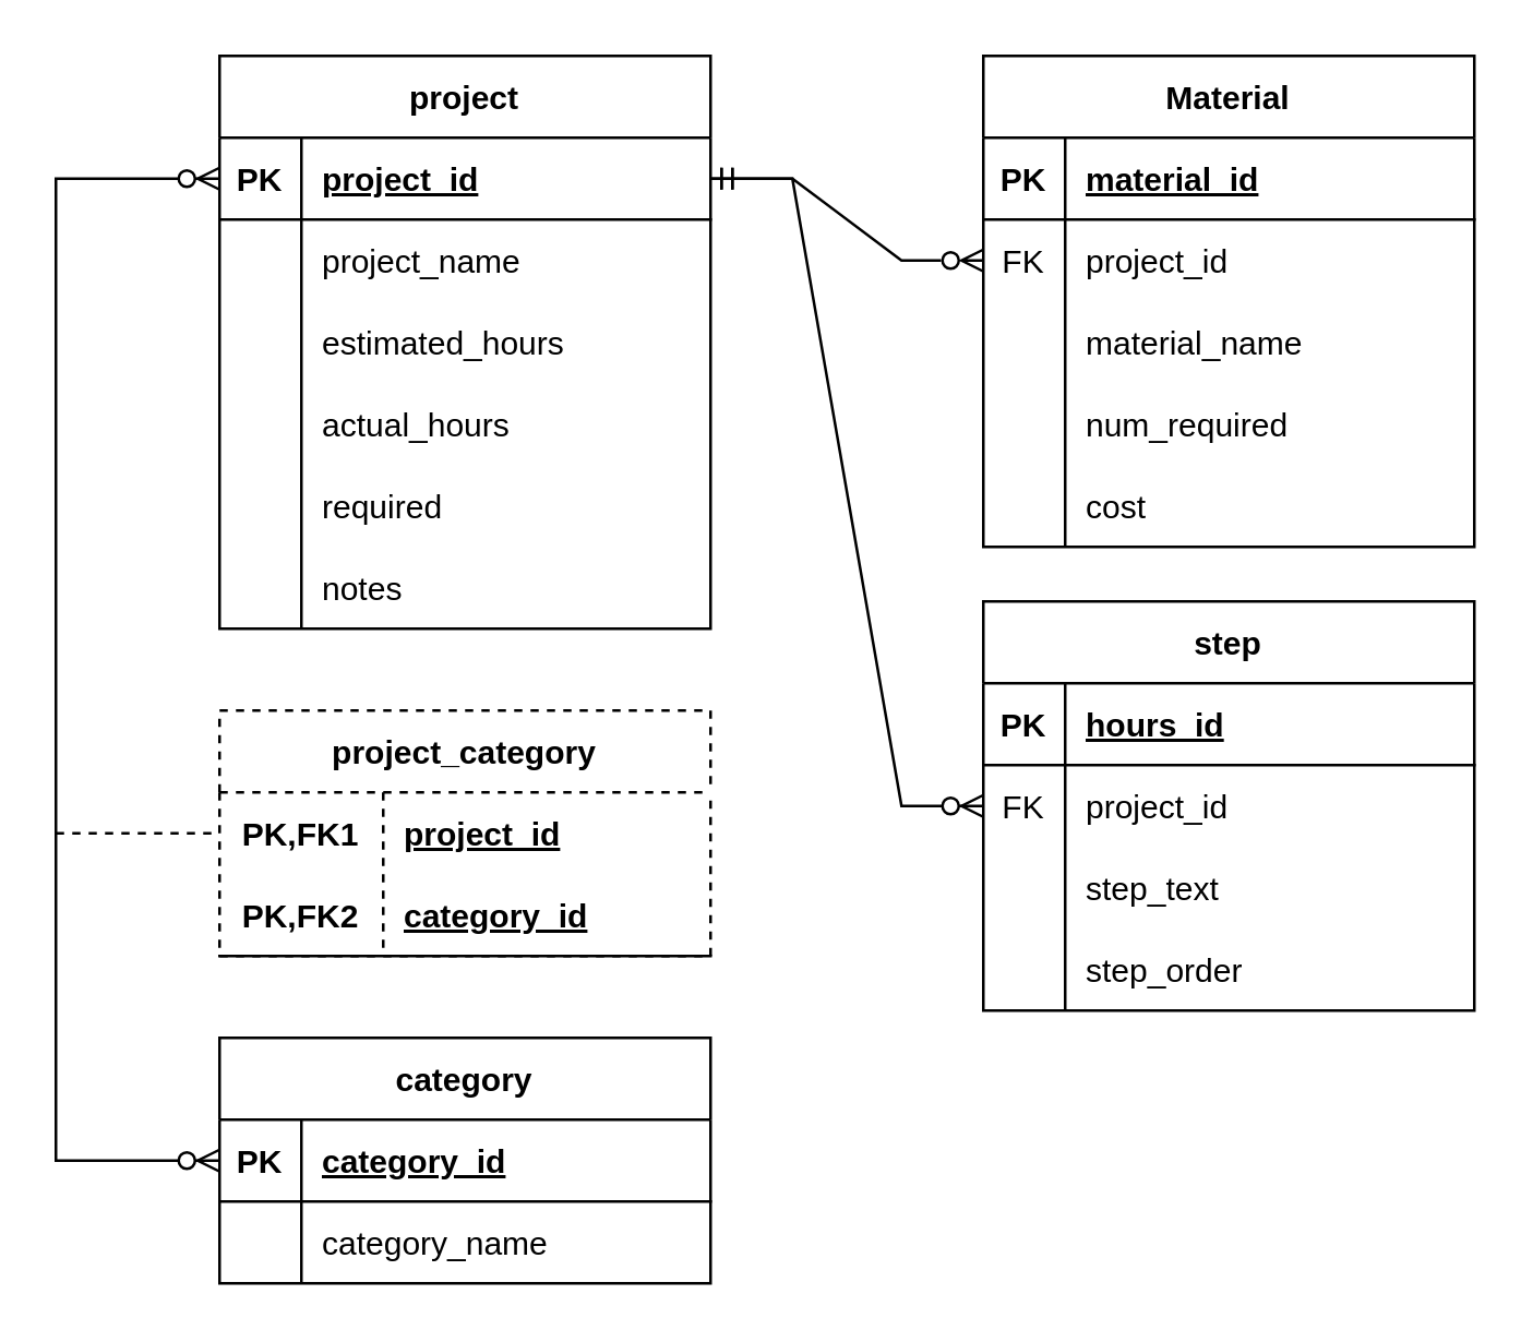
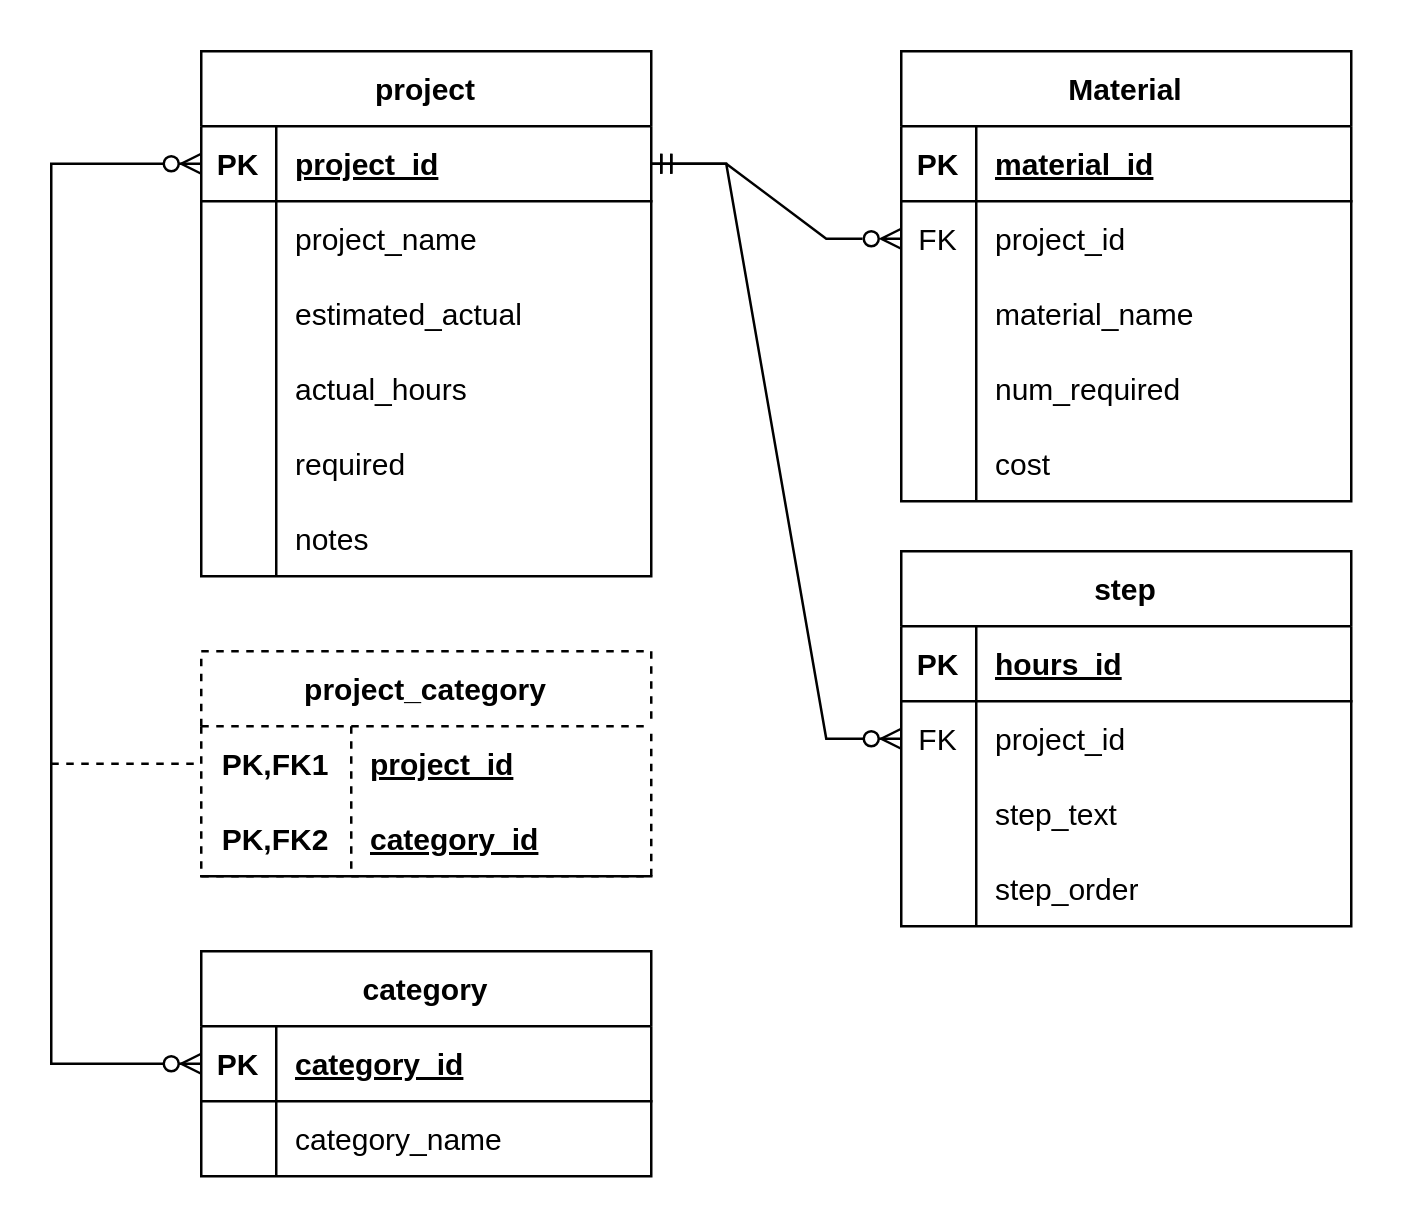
  <mxCell id="0" />
  <mxCell id="1" parent="0" />
  <mxCell id="2" value="project" style="shape=table;startSize=30;container=1;collapsible=1;childLayout=tableLayout;fixedRows=1;rowLines=0;fontStyle=1;align=center;resizeLast=1;" vertex="1" parent="1"><mxGeometry x="80" y="20" width="180" height="210" as="geometry" /></mxCell>
  <mxCell id="3" value="" style="shape=tableRow;horizontal=0;startSize=0;swimlaneHead=0;swimlaneBody=0;fillColor=none;collapsible=0;dropTarget=0;points=[[0,0.5],[1,0.5]];portConstraint=eastwest;top=0;left=0;right=0;bottom=1;" vertex="1" parent="2"><mxGeometry y="30" width="180" height="30" as="geometry" /></mxCell>
  <mxCell id="4" value="PK" style="shape=partialRectangle;connectable=0;fillColor=none;top=0;left=0;bottom=0;right=0;fontStyle=1;overflow=hidden;" vertex="1" parent="3"><mxGeometry width="30" height="30" as="geometry"><mxRectangle width="30" height="30" as="alternateBounds" /></mxGeometry></mxCell>
  <mxCell id="5" value="project_id" style="shape=partialRectangle;connectable=0;fillColor=none;top=0;left=0;bottom=0;right=0;align=left;spacingLeft=6;fontStyle=5;overflow=hidden;" vertex="1" parent="3"><mxGeometry x="30" width="150" height="30" as="geometry"><mxRectangle width="150" height="30" as="alternateBounds" /></mxGeometry></mxCell>
  <mxCell id="6" value="" style="shape=tableRow;horizontal=0;startSize=0;swimlaneHead=0;swimlaneBody=0;fillColor=none;collapsible=0;dropTarget=0;points=[[0,0.5],[1,0.5]];portConstraint=eastwest;top=0;left=0;right=0;bottom=0;" vertex="1" parent="2"><mxGeometry y="60" width="180" height="30" as="geometry" /></mxCell>
  <mxCell id="7" value="" style="shape=partialRectangle;connectable=0;fillColor=none;top=0;left=0;bottom=0;right=0;editable=1;overflow=hidden;" vertex="1" parent="6"><mxGeometry width="30" height="30" as="geometry"><mxRectangle width="30" height="30" as="alternateBounds" /></mxGeometry></mxCell>
  <mxCell id="8" value="project_name" style="shape=partialRectangle;connectable=0;fillColor=none;top=0;left=0;bottom=0;right=0;align=left;spacingLeft=6;overflow=hidden;" vertex="1" parent="6"><mxGeometry x="30" width="150" height="30" as="geometry"><mxRectangle width="150" height="30" as="alternateBounds" /></mxGeometry></mxCell>
  <mxCell id="9" value="" style="shape=tableRow;horizontal=0;startSize=0;swimlaneHead=0;swimlaneBody=0;fillColor=none;collapsible=0;dropTarget=0;points=[[0,0.5],[1,0.5]];portConstraint=eastwest;top=0;left=0;right=0;bottom=0;" vertex="1" parent="2"><mxGeometry y="90" width="180" height="30" as="geometry" /></mxCell>
  <mxCell id="10" value="" style="shape=partialRectangle;connectable=0;fillColor=none;top=0;left=0;bottom=0;right=0;editable=1;overflow=hidden;" vertex="1" parent="9"><mxGeometry width="30" height="30" as="geometry"><mxRectangle width="30" height="30" as="alternateBounds" /></mxGeometry></mxCell>
- <mxCell id="11" value="estimated_hours" style="shape=partialRectangle;connectable=0;fillColor=none;top=0;left=0;bottom=0;right=0;align=left;spacingLeft=6;overflow=hidden;" vertex="1" parent="9"><mxGeometry x="30" width="150" height="30" as="geometry"><mxRectangle width="150" height="30" as="alternateBounds" /></mxGeometry></mxCell>
+ <mxCell id="11" value="estimated_actual" style="shape=partialRectangle;connectable=0;fillColor=none;top=0;left=0;bottom=0;right=0;align=left;spacingLeft=6;overflow=hidden;" vertex="1" parent="9"><mxGeometry x="30" width="150" height="30" as="geometry"><mxRectangle width="150" height="30" as="alternateBounds" /></mxGeometry></mxCell>
  <mxCell id="12" value="" style="shape=tableRow;horizontal=0;startSize=0;swimlaneHead=0;swimlaneBody=0;fillColor=none;collapsible=0;dropTarget=0;points=[[0,0.5],[1,0.5]];portConstraint=eastwest;top=0;left=0;right=0;bottom=0;" vertex="1" parent="2"><mxGeometry y="120" width="180" height="30" as="geometry" /></mxCell>
  <mxCell id="13" value="" style="shape=partialRectangle;connectable=0;fillColor=none;top=0;left=0;bottom=0;right=0;editable=1;overflow=hidden;" vertex="1" parent="12"><mxGeometry width="30" height="30" as="geometry"><mxRectangle width="30" height="30" as="alternateBounds" /></mxGeometry></mxCell>
  <mxCell id="14" value="actual_hours" style="shape=partialRectangle;connectable=0;fillColor=none;top=0;left=0;bottom=0;right=0;align=left;spacingLeft=6;overflow=hidden;" vertex="1" parent="12"><mxGeometry x="30" width="150" height="30" as="geometry"><mxRectangle width="150" height="30" as="alternateBounds" /></mxGeometry></mxCell>
  <mxCell id="15" style="shape=tableRow;horizontal=0;startSize=0;swimlaneHead=0;swimlaneBody=0;fillColor=none;collapsible=0;dropTarget=0;points=[[0,0.5],[1,0.5]];portConstraint=eastwest;top=0;left=0;right=0;bottom=0;" vertex="1" parent="2"><mxGeometry y="150" width="180" height="30" as="geometry" /></mxCell>
  <mxCell id="16" style="shape=partialRectangle;connectable=0;fillColor=none;top=0;left=0;bottom=0;right=0;editable=1;overflow=hidden;" vertex="1" parent="15"><mxGeometry width="30" height="30" as="geometry"><mxRectangle width="30" height="30" as="alternateBounds" /></mxGeometry></mxCell>
  <mxCell id="17" value="required" style="shape=partialRectangle;connectable=0;fillColor=none;top=0;left=0;bottom=0;right=0;align=left;spacingLeft=6;overflow=hidden;" vertex="1" parent="15"><mxGeometry x="30" width="150" height="30" as="geometry"><mxRectangle width="150" height="30" as="alternateBounds" /></mxGeometry></mxCell>
  <mxCell id="18" style="shape=tableRow;horizontal=0;startSize=0;swimlaneHead=0;swimlaneBody=0;fillColor=none;collapsible=0;dropTarget=0;points=[[0,0.5],[1,0.5]];portConstraint=eastwest;top=0;left=0;right=0;bottom=0;" vertex="1" parent="2"><mxGeometry y="180" width="180" height="30" as="geometry" /></mxCell>
  <mxCell id="19" style="shape=partialRectangle;connectable=0;fillColor=none;top=0;left=0;bottom=0;right=0;editable=1;overflow=hidden;" vertex="1" parent="18"><mxGeometry width="30" height="30" as="geometry"><mxRectangle width="30" height="30" as="alternateBounds" /></mxGeometry></mxCell>
  <mxCell id="20" value="notes" style="shape=partialRectangle;connectable=0;fillColor=none;top=0;left=0;bottom=0;right=0;align=left;spacingLeft=6;overflow=hidden;" vertex="1" parent="18"><mxGeometry x="30" width="150" height="30" as="geometry"><mxRectangle width="150" height="30" as="alternateBounds" /></mxGeometry></mxCell>
  <mxCell id="21" value="Material" style="shape=table;startSize=30;container=1;collapsible=1;childLayout=tableLayout;fixedRows=1;rowLines=0;fontStyle=1;align=center;resizeLast=1;" vertex="1" parent="1"><mxGeometry x="360" y="20" width="180" height="180" as="geometry" /></mxCell>
  <mxCell id="22" value="" style="shape=tableRow;horizontal=0;startSize=0;swimlaneHead=0;swimlaneBody=0;fillColor=none;collapsible=0;dropTarget=0;points=[[0,0.5],[1,0.5]];portConstraint=eastwest;top=0;left=0;right=0;bottom=1;" vertex="1" parent="21"><mxGeometry y="30" width="180" height="30" as="geometry" /></mxCell>
  <mxCell id="23" value="PK" style="shape=partialRectangle;connectable=0;fillColor=none;top=0;left=0;bottom=0;right=0;fontStyle=1;overflow=hidden;" vertex="1" parent="22"><mxGeometry width="30" height="30" as="geometry"><mxRectangle width="30" height="30" as="alternateBounds" /></mxGeometry></mxCell>
  <mxCell id="24" value="material_id" style="shape=partialRectangle;connectable=0;fillColor=none;top=0;left=0;bottom=0;right=0;align=left;spacingLeft=6;fontStyle=5;overflow=hidden;" vertex="1" parent="22"><mxGeometry x="30" width="150" height="30" as="geometry"><mxRectangle width="150" height="30" as="alternateBounds" /></mxGeometry></mxCell>
  <mxCell id="25" value="" style="shape=tableRow;horizontal=0;startSize=0;swimlaneHead=0;swimlaneBody=0;fillColor=none;collapsible=0;dropTarget=0;points=[[0,0.5],[1,0.5]];portConstraint=eastwest;top=0;left=0;right=0;bottom=0;" vertex="1" parent="21"><mxGeometry y="60" width="180" height="30" as="geometry" /></mxCell>
  <mxCell id="26" value="FK" style="shape=partialRectangle;connectable=0;fillColor=none;top=0;left=0;bottom=0;right=0;fontStyle=0;overflow=hidden;" vertex="1" parent="25"><mxGeometry width="30" height="30" as="geometry"><mxRectangle width="30" height="30" as="alternateBounds" /></mxGeometry></mxCell>
  <mxCell id="27" value="project_id" style="shape=partialRectangle;connectable=0;fillColor=none;top=0;left=0;bottom=0;right=0;align=left;spacingLeft=6;fontStyle=0;overflow=hidden;" vertex="1" parent="25"><mxGeometry x="30" width="150" height="30" as="geometry"><mxRectangle width="150" height="30" as="alternateBounds" /></mxGeometry></mxCell>
  <mxCell id="28" value="" style="shape=tableRow;horizontal=0;startSize=0;swimlaneHead=0;swimlaneBody=0;fillColor=none;collapsible=0;dropTarget=0;points=[[0,0.5],[1,0.5]];portConstraint=eastwest;top=0;left=0;right=0;bottom=0;" vertex="1" parent="21"><mxGeometry y="90" width="180" height="30" as="geometry" /></mxCell>
  <mxCell id="29" value="" style="shape=partialRectangle;connectable=0;fillColor=none;top=0;left=0;bottom=0;right=0;editable=1;overflow=hidden;" vertex="1" parent="28"><mxGeometry width="30" height="30" as="geometry"><mxRectangle width="30" height="30" as="alternateBounds" /></mxGeometry></mxCell>
  <mxCell id="30" value="material_name" style="shape=partialRectangle;connectable=0;fillColor=none;top=0;left=0;bottom=0;right=0;align=left;spacingLeft=6;overflow=hidden;" vertex="1" parent="28"><mxGeometry x="30" width="150" height="30" as="geometry"><mxRectangle width="150" height="30" as="alternateBounds" /></mxGeometry></mxCell>
  <mxCell id="31" value="" style="shape=tableRow;horizontal=0;startSize=0;swimlaneHead=0;swimlaneBody=0;fillColor=none;collapsible=0;dropTarget=0;points=[[0,0.5],[1,0.5]];portConstraint=eastwest;top=0;left=0;right=0;bottom=0;" vertex="1" parent="21"><mxGeometry y="120" width="180" height="30" as="geometry" /></mxCell>
  <mxCell id="32" value="" style="shape=partialRectangle;connectable=0;fillColor=none;top=0;left=0;bottom=0;right=0;editable=1;overflow=hidden;" vertex="1" parent="31"><mxGeometry width="30" height="30" as="geometry"><mxRectangle width="30" height="30" as="alternateBounds" /></mxGeometry></mxCell>
  <mxCell id="33" value="num_required" style="shape=partialRectangle;connectable=0;fillColor=none;top=0;left=0;bottom=0;right=0;align=left;spacingLeft=6;overflow=hidden;" vertex="1" parent="31"><mxGeometry x="30" width="150" height="30" as="geometry"><mxRectangle width="150" height="30" as="alternateBounds" /></mxGeometry></mxCell>
  <mxCell id="34" value="" style="shape=tableRow;horizontal=0;startSize=0;swimlaneHead=0;swimlaneBody=0;fillColor=none;collapsible=0;dropTarget=0;points=[[0,0.5],[1,0.5]];portConstraint=eastwest;top=0;left=0;right=0;bottom=0;" vertex="1" parent="21"><mxGeometry y="150" width="180" height="30" as="geometry" /></mxCell>
  <mxCell id="35" value="" style="shape=partialRectangle;connectable=0;fillColor=none;top=0;left=0;bottom=0;right=0;editable=1;overflow=hidden;" vertex="1" parent="34"><mxGeometry width="30" height="30" as="geometry"><mxRectangle width="30" height="30" as="alternateBounds" /></mxGeometry></mxCell>
  <mxCell id="36" value="cost" style="shape=partialRectangle;connectable=0;fillColor=none;top=0;left=0;bottom=0;right=0;align=left;spacingLeft=6;overflow=hidden;" vertex="1" parent="34"><mxGeometry x="30" width="150" height="30" as="geometry"><mxRectangle width="150" height="30" as="alternateBounds" /></mxGeometry></mxCell>
  <mxCell id="37" value="step" style="shape=table;startSize=30;container=1;collapsible=1;childLayout=tableLayout;fixedRows=1;rowLines=0;fontStyle=1;align=center;resizeLast=1;" vertex="1" parent="1"><mxGeometry x="360" y="220" width="180" height="150" as="geometry" /></mxCell>
  <mxCell id="38" value="" style="shape=tableRow;horizontal=0;startSize=0;swimlaneHead=0;swimlaneBody=0;fillColor=none;collapsible=0;dropTarget=0;points=[[0,0.5],[1,0.5]];portConstraint=eastwest;top=0;left=0;right=0;bottom=1;" vertex="1" parent="37"><mxGeometry y="30" width="180" height="30" as="geometry" /></mxCell>
  <mxCell id="39" value="PK" style="shape=partialRectangle;connectable=0;fillColor=none;top=0;left=0;bottom=0;right=0;fontStyle=1;overflow=hidden;" vertex="1" parent="38"><mxGeometry width="30" height="30" as="geometry"><mxRectangle width="30" height="30" as="alternateBounds" /></mxGeometry></mxCell>
  <mxCell id="40" value="hours_id" style="shape=partialRectangle;connectable=0;fillColor=none;top=0;left=0;bottom=0;right=0;align=left;spacingLeft=6;fontStyle=5;overflow=hidden;" vertex="1" parent="38"><mxGeometry x="30" width="150" height="30" as="geometry"><mxRectangle width="150" height="30" as="alternateBounds" /></mxGeometry></mxCell>
  <mxCell id="41" value="" style="shape=tableRow;horizontal=0;startSize=0;swimlaneHead=0;swimlaneBody=0;fillColor=none;collapsible=0;dropTarget=0;points=[[0,0.5],[1,0.5]];portConstraint=eastwest;top=0;left=0;right=0;bottom=0;" vertex="1" parent="37"><mxGeometry y="60" width="180" height="30" as="geometry" /></mxCell>
  <mxCell id="42" value="FK" style="shape=partialRectangle;connectable=0;fillColor=none;top=0;left=0;bottom=0;right=0;fontStyle=0;overflow=hidden;" vertex="1" parent="41"><mxGeometry width="30" height="30" as="geometry"><mxRectangle width="30" height="30" as="alternateBounds" /></mxGeometry></mxCell>
  <mxCell id="43" value="project_id" style="shape=partialRectangle;connectable=0;fillColor=none;top=0;left=0;bottom=0;right=0;align=left;spacingLeft=6;fontStyle=0;overflow=hidden;" vertex="1" parent="41"><mxGeometry x="30" width="150" height="30" as="geometry"><mxRectangle width="150" height="30" as="alternateBounds" /></mxGeometry></mxCell>
  <mxCell id="44" value="" style="shape=tableRow;horizontal=0;startSize=0;swimlaneHead=0;swimlaneBody=0;fillColor=none;collapsible=0;dropTarget=0;points=[[0,0.5],[1,0.5]];portConstraint=eastwest;top=0;left=0;right=0;bottom=0;" vertex="1" parent="37"><mxGeometry y="90" width="180" height="30" as="geometry" /></mxCell>
  <mxCell id="45" value="" style="shape=partialRectangle;connectable=0;fillColor=none;top=0;left=0;bottom=0;right=0;editable=1;overflow=hidden;" vertex="1" parent="44"><mxGeometry width="30" height="30" as="geometry"><mxRectangle width="30" height="30" as="alternateBounds" /></mxGeometry></mxCell>
  <mxCell id="46" value="step_text" style="shape=partialRectangle;connectable=0;fillColor=none;top=0;left=0;bottom=0;right=0;align=left;spacingLeft=6;overflow=hidden;" vertex="1" parent="44"><mxGeometry x="30" width="150" height="30" as="geometry"><mxRectangle width="150" height="30" as="alternateBounds" /></mxGeometry></mxCell>
  <mxCell id="47" value="" style="shape=tableRow;horizontal=0;startSize=0;swimlaneHead=0;swimlaneBody=0;fillColor=none;collapsible=0;dropTarget=0;points=[[0,0.5],[1,0.5]];portConstraint=eastwest;top=0;left=0;right=0;bottom=0;" vertex="1" parent="37"><mxGeometry y="120" width="180" height="30" as="geometry" /></mxCell>
  <mxCell id="48" value="" style="shape=partialRectangle;connectable=0;fillColor=none;top=0;left=0;bottom=0;right=0;editable=1;overflow=hidden;" vertex="1" parent="47"><mxGeometry width="30" height="30" as="geometry"><mxRectangle width="30" height="30" as="alternateBounds" /></mxGeometry></mxCell>
  <mxCell id="49" value="step_order" style="shape=partialRectangle;connectable=0;fillColor=none;top=0;left=0;bottom=0;right=0;align=left;spacingLeft=6;overflow=hidden;" vertex="1" parent="47"><mxGeometry x="30" width="150" height="30" as="geometry"><mxRectangle width="150" height="30" as="alternateBounds" /></mxGeometry></mxCell>
  <mxCell id="50" value="category" style="shape=table;startSize=30;container=1;collapsible=1;childLayout=tableLayout;fixedRows=1;rowLines=0;fontStyle=1;align=center;resizeLast=1;" vertex="1" parent="1"><mxGeometry x="80" y="380" width="180" height="90" as="geometry" /></mxCell>
  <mxCell id="51" value="" style="shape=tableRow;horizontal=0;startSize=0;swimlaneHead=0;swimlaneBody=0;fillColor=none;collapsible=0;dropTarget=0;points=[[0,0.5],[1,0.5]];portConstraint=eastwest;top=0;left=0;right=0;bottom=1;" vertex="1" parent="50"><mxGeometry y="30" width="180" height="30" as="geometry" /></mxCell>
  <mxCell id="52" value="PK" style="shape=partialRectangle;connectable=0;fillColor=none;top=0;left=0;bottom=0;right=0;fontStyle=1;overflow=hidden;" vertex="1" parent="51"><mxGeometry width="30" height="30" as="geometry"><mxRectangle width="30" height="30" as="alternateBounds" /></mxGeometry></mxCell>
  <mxCell id="53" value="category_id" style="shape=partialRectangle;connectable=0;fillColor=none;top=0;left=0;bottom=0;right=0;align=left;spacingLeft=6;fontStyle=5;overflow=hidden;" vertex="1" parent="51"><mxGeometry x="30" width="150" height="30" as="geometry"><mxRectangle width="150" height="30" as="alternateBounds" /></mxGeometry></mxCell>
  <mxCell id="54" value="" style="shape=tableRow;horizontal=0;startSize=0;swimlaneHead=0;swimlaneBody=0;fillColor=none;collapsible=0;dropTarget=0;points=[[0,0.5],[1,0.5]];portConstraint=eastwest;top=0;left=0;right=0;bottom=0;" vertex="1" parent="50"><mxGeometry y="60" width="180" height="30" as="geometry" /></mxCell>
  <mxCell id="55" value="" style="shape=partialRectangle;connectable=0;fillColor=none;top=0;left=0;bottom=0;right=0;editable=1;overflow=hidden;" vertex="1" parent="54"><mxGeometry width="30" height="30" as="geometry"><mxRectangle width="30" height="30" as="alternateBounds" /></mxGeometry></mxCell>
  <mxCell id="56" value="category_name" style="shape=partialRectangle;connectable=0;fillColor=none;top=0;left=0;bottom=0;right=0;align=left;spacingLeft=6;overflow=hidden;" vertex="1" parent="54"><mxGeometry x="30" width="150" height="30" as="geometry"><mxRectangle width="150" height="30" as="alternateBounds" /></mxGeometry></mxCell>
  <mxCell id="57" value="project_category" style="shape=table;startSize=30;container=1;collapsible=1;childLayout=tableLayout;fixedRows=1;rowLines=0;fontStyle=1;align=center;resizeLast=1;dashed=1;" vertex="1" parent="1"><mxGeometry x="80" y="260" width="180" height="90" as="geometry" /></mxCell>
  <mxCell id="58" value="" style="shape=tableRow;horizontal=0;startSize=0;swimlaneHead=0;swimlaneBody=0;fillColor=none;collapsible=0;dropTarget=0;points=[[0,0.5],[1,0.5]];portConstraint=eastwest;top=0;left=0;right=0;bottom=0;" vertex="1" parent="57"><mxGeometry y="30" width="180" height="30" as="geometry" /></mxCell>
  <mxCell id="59" value="PK,FK1" style="shape=partialRectangle;connectable=0;fillColor=none;top=0;left=0;bottom=0;right=0;fontStyle=1;overflow=hidden;" vertex="1" parent="58"><mxGeometry width="60" height="30" as="geometry"><mxRectangle width="60" height="30" as="alternateBounds" /></mxGeometry></mxCell>
  <mxCell id="60" value="project_id" style="shape=partialRectangle;connectable=0;fillColor=none;top=0;left=0;bottom=0;right=0;align=left;spacingLeft=6;fontStyle=5;overflow=hidden;" vertex="1" parent="58"><mxGeometry x="60" width="120" height="30" as="geometry"><mxRectangle width="120" height="30" as="alternateBounds" /></mxGeometry></mxCell>
  <mxCell id="61" value="" style="shape=tableRow;horizontal=0;startSize=0;swimlaneHead=0;swimlaneBody=0;fillColor=none;collapsible=0;dropTarget=0;points=[[0,0.5],[1,0.5]];portConstraint=eastwest;top=0;left=0;right=0;bottom=1;" vertex="1" parent="57"><mxGeometry y="60" width="180" height="30" as="geometry" /></mxCell>
  <mxCell id="62" value="PK,FK2" style="shape=partialRectangle;connectable=0;fillColor=none;top=0;left=0;bottom=0;right=0;fontStyle=1;overflow=hidden;" vertex="1" parent="61"><mxGeometry width="60" height="30" as="geometry"><mxRectangle width="60" height="30" as="alternateBounds" /></mxGeometry></mxCell>
  <mxCell id="63" value="category_id" style="shape=partialRectangle;connectable=0;fillColor=none;top=0;left=0;bottom=0;right=0;align=left;spacingLeft=6;fontStyle=5;overflow=hidden;" vertex="1" parent="61"><mxGeometry x="60" width="120" height="30" as="geometry"><mxRectangle width="120" height="30" as="alternateBounds" /></mxGeometry></mxCell>
  <mxCell id="64" value="" style="edgeStyle=elbowEdgeStyle;fontSize=12;html=1;endArrow=ERzeroToMany;endFill=1;startArrow=ERzeroToMany;rounded=0;" edge="1" parent="1" source="51" target="3"><mxGeometry width="100" height="100" relative="1" as="geometry"><mxPoint x="20" y="490" as="sourcePoint" /><mxPoint x="50" y="80" as="targetPoint" /><Array as="points"><mxPoint x="20" y="290" /></Array></mxGeometry></mxCell>
  <mxCell id="65" value="" style="endArrow=none;html=1;rounded=0;dashed=1;" edge="1" parent="1" target="57"><mxGeometry relative="1" as="geometry"><mxPoint x="20" y="305" as="sourcePoint" /><mxPoint x="570" y="500" as="targetPoint" /></mxGeometry></mxCell>
  <mxCell id="66" value="" style="edgeStyle=entityRelationEdgeStyle;fontSize=12;html=1;endArrow=ERmandOne;endFill=0;rounded=0;startArrow=ERzeroToMany;startFill=0;" edge="1" parent="1" source="25" target="3"><mxGeometry width="100" height="100" relative="1" as="geometry"><mxPoint x="300" y="520" as="sourcePoint" /><mxPoint x="400" y="420" as="targetPoint" /></mxGeometry></mxCell>
  <mxCell id="67" value="" style="edgeStyle=entityRelationEdgeStyle;fontSize=12;html=1;endArrow=ERzeroToMany;endFill=1;rounded=0;startArrow=ERmandOne;startFill=0;" edge="1" parent="1" source="3" target="41"><mxGeometry width="100" height="100" relative="1" as="geometry"><mxPoint x="290" y="140" as="sourcePoint" /><mxPoint x="300" y="300" as="targetPoint" /></mxGeometry></mxCell>
